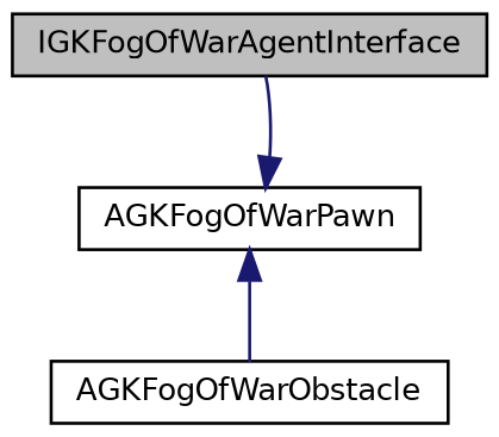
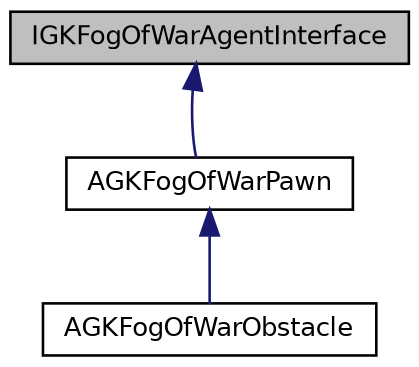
  digraph {
    node [color=black fillcolor=white fontname=Helvetica fontsize=10 shape=record style=filled]
    edge [color=midnightblue dir=back fontname=Helvetica fontsize=10 labelfontname=Helvetica labelfontsize=10 style=solid]
    n1 [fillcolor=grey75 fontcolor=black height=0.2 label=IGKFogOfWarAgentInterface width=0.4]
    n2 [height=0.2 label=AGKFogOfWarPawn width=0.4]
    n3 [height=0.2 label=AGKFogOfWarObstacle width=0.4]
-   n2 -> n1
+   n1 -> n2
    n2 -> n3
  }
